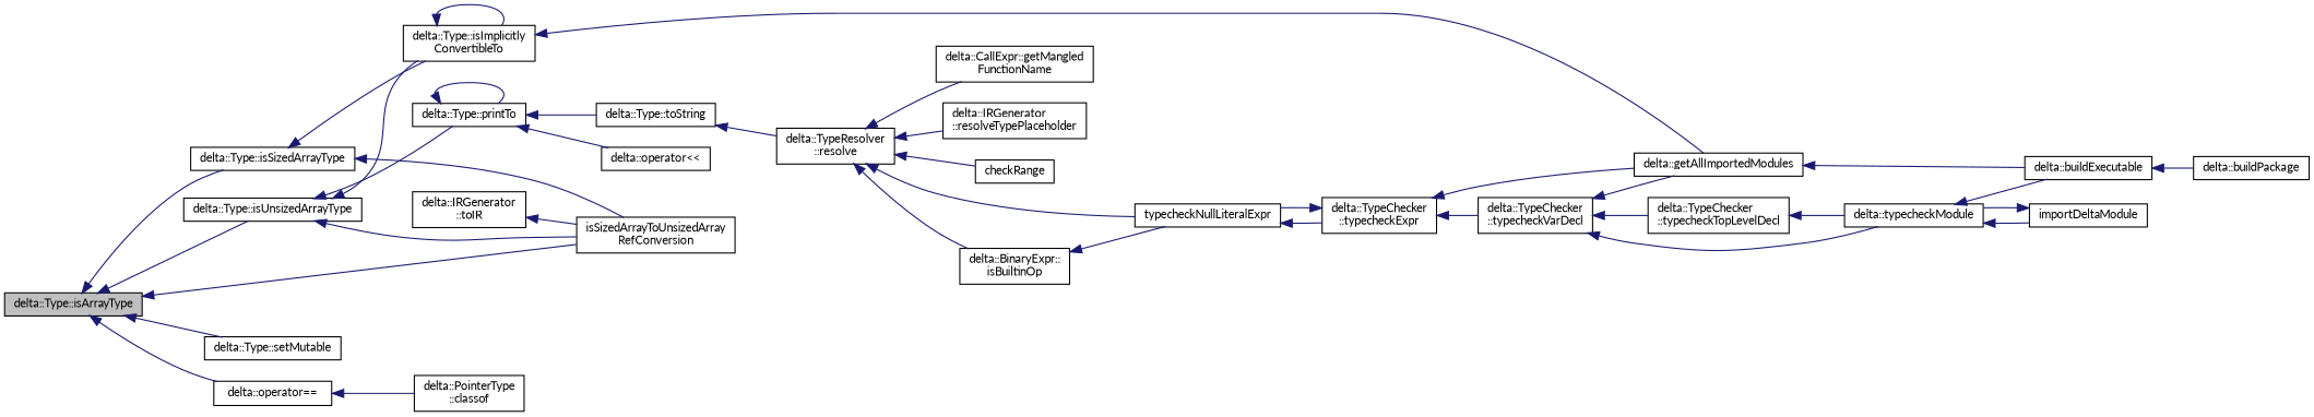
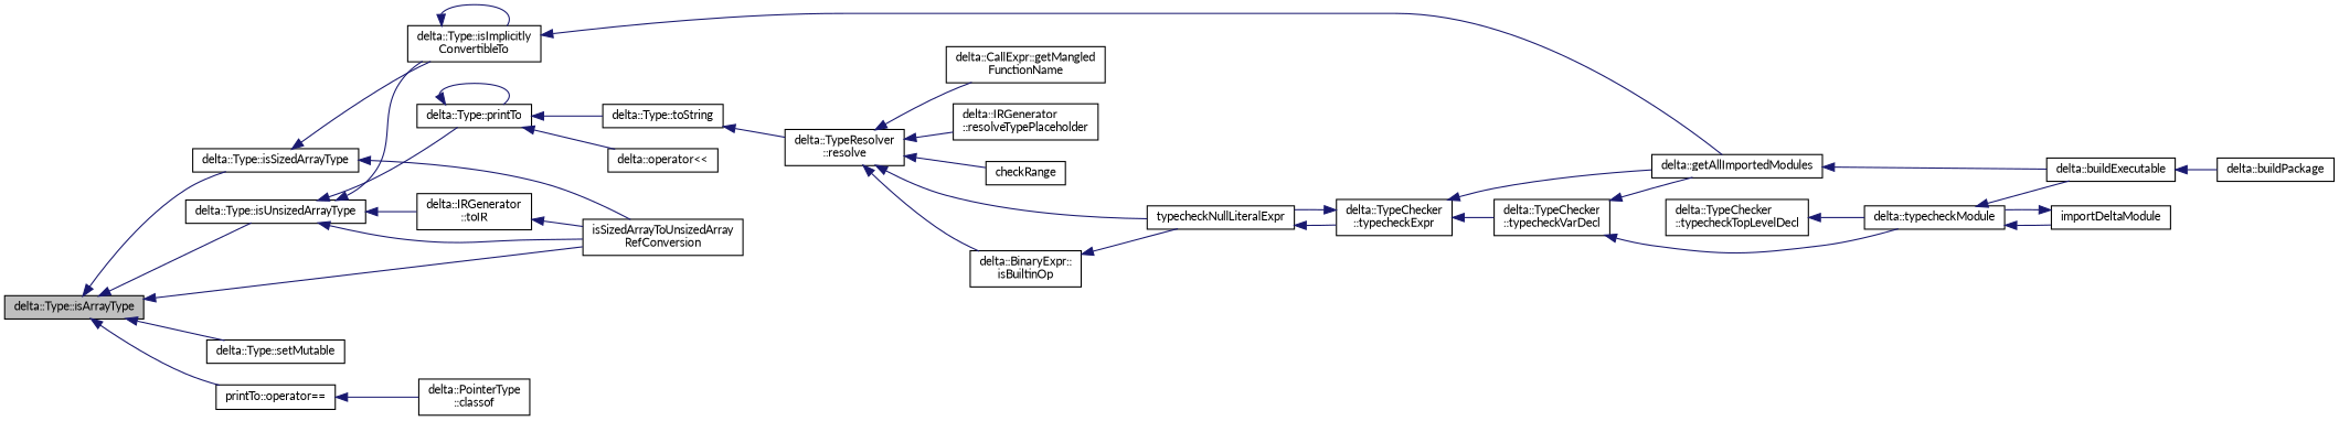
  digraph {
    fontname=Lato
    rankdir=LR
    node [color=black fillcolor=white fontname=Lato fontsize=10 shape=record style=filled]
    edge [color=midnightblue dir=back fontname=Lato fontsize=10 labelfontname=Helvetica labelfontsize=10 style=solid]
    n1 [fillcolor=grey75 fontcolor=black height=0.2 label="delta::Type::isArrayType" width=0.4]
    n2 [height=0.2 label="delta::Type::isSizedArrayType" width=0.4]
    n3 [height=0.2 label="isSizedArrayToUnsizedArray\lRefConversion" width=0.4]
    n4 [height=0.2 label="delta::Type::isUnsizedArrayType" width=0.4]
    n5 [height=0.2 label="delta::Type::setMutable" width=0.4]
-   n6 [height=0.2 label="delta::operator==" width=0.4]
+   n6 [height=0.2 label="printTo::operator==" width=0.4]
    n7 [height=0.2 label="delta::Type::isImplicitly\lConvertibleTo" width=0.4]
    n8 [height=0.2 label="delta::Type::printTo" width=0.4]
    n9 [height=0.2 label="delta::IRGenerator\l::toIR" width=0.4]
    n10 [height=0.2 label="delta::getAllImportedModules" width=0.4]
    n11 [height=0.2 label="delta::PointerType\l::classof" width=0.4]
    n12 [height=0.2 label="delta::Type::toString" width=0.4]
    n13 [height=0.2 label="delta::operator\<\<" width=0.4]
    n14 [height=0.2 label="delta::buildExecutable" width=0.4]
    n15 [height=0.2 label="delta::buildPackage" width=0.4]
    n16 [height=0.2 label="delta::TypeResolver\l::resolve" width=0.4]
    n17 [height=0.2 label="delta::CallExpr::getMangled\lFunctionName" width=0.4]
    n18 [height=0.2 label="delta::BinaryExpr::\lisBuiltinOp" width=0.4]
    n19 [height=0.2 label=typecheckNullLiteralExpr width=0.4]
    n20 [height=0.2 label="delta::IRGenerator\l::resolveTypePlaceholder" width=0.4]
    n21 [height=0.2 label=checkRange width=0.4]
    n22 [height=0.2 label="delta::TypeChecker\l::typecheckExpr" width=0.4]
    n23 [height=0.2 label="delta::TypeChecker\l::typecheckVarDecl" width=0.4]
    n24 [height=0.2 label="delta::TypeChecker\l::typecheckTopLevelDecl" width=0.4]
    n25 [height=0.2 label="delta::typecheckModule" width=0.4]
    n26 [height=0.2 label=importDeltaModule width=0.4]
    n1 -> n2
    n1 -> n3
    n1 -> n4
    n1 -> n5
    n1 -> n6
    n2 -> n3
    n2 -> n7
    n4 -> n3
    n4 -> n7
    n4 -> n8
+   n4 -> n9
    n6 -> n11
    n7 -> n7
    n7 -> n10
    n8 -> n8
    n8 -> n12
    n8 -> n13
    n9 -> n3
    n10 -> n14
    n12 -> n16
    n14 -> n15
    n16 -> n17
    n16 -> n18
    n16 -> n19
    n16 -> n20
    n16 -> n21
    n18 -> n19
    n19 -> n22
    n22 -> n10
    n22 -> n19
    n22 -> n23
    n23 -> n10
-   n23 -> n24
    n23 -> n25
    n24 -> n25
    n25 -> n14
    n25 -> n26
    n26 -> n25
  }
